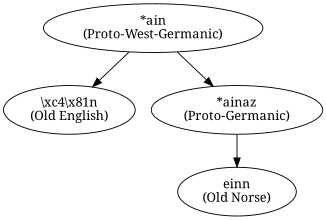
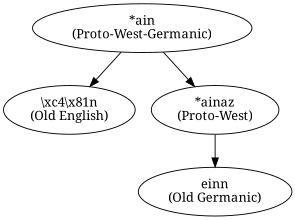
  digraph {
    fontname="Noto Serif"
    node [fontname="Noto Serif"]
    edge [fontname="Noto Serif"]
    n1 [label=<*ain<BR/>(Proto-West-Germanic)>]
    n2 [label=<\xc4\x81n<BR/>(Old English)>]
-   n3 [label=<*ainaz<BR/>(Proto-Germanic)>]
-   n4 [label=<einn<BR/>(Old Norse)>]
+   n3 [label=<*ainaz<BR/>(Proto-West)>]
+   n4 [label=<einn<BR/>(Old Germanic)>]
    n1 -> n2
    n1 -> n3
    n3 -> n4
  }
